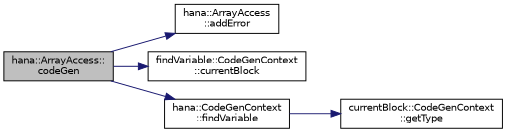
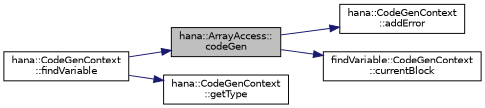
  digraph {
    rankdir=LR
    node [color=black fillcolor=white fontname=Helvetica fontsize=10 shape=record style=filled]
    edge [color=midnightblue fontname=Helvetica fontsize=10 labelfontname=Helvetica labelfontsize=10 style=solid]
    n1 [fillcolor=grey75 fontcolor=black height=0.2 label="hana::ArrayAccess::\lcodeGen" width=0.4]
-   n2 [height=0.2 label="hana::ArrayAccess\l::addError" width=0.4]
+   n2 [height=0.2 label="hana::CodeGenContext\l::addError" width=0.4]
    n3 [height=0.2 label="findVariable::CodeGenContext\l::currentBlock" width=0.4]
    n4 [height=0.2 label="hana::CodeGenContext\l::findVariable" width=0.4]
-   n5 [height=0.2 label="currentBlock::CodeGenContext\l::getType" width=0.4]
+   n5 [height=0.2 label="hana::CodeGenContext\l::getType" width=0.4]
    n1 -> n2
    n1 -> n3
-   n1 -> n4
+   n4 -> n1
    n4 -> n5
  }
